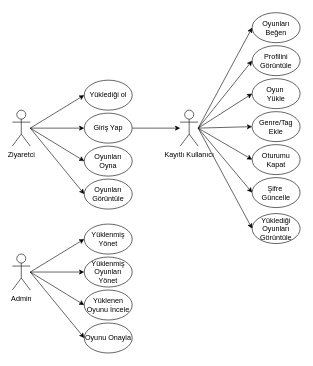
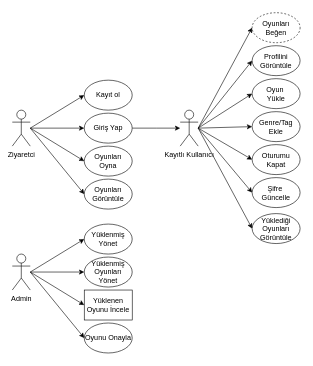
  <mxCell id="0" />
  <mxCell id="1" parent="0" />
  <mxCell id="2" value="Ziyaretci&lt;div&gt;&lt;br&gt;&lt;/div&gt;" style="shape=umlActor;verticalLabelPosition=bottom;verticalAlign=top;html=1;outlineConnect=0;" vertex="1" parent="1"><mxGeometry x="20" y="183" width="30" height="60" as="geometry" /></mxCell>
  <mxCell id="3" value="&lt;div&gt;Kayıtlı Kullanıcı&lt;/div&gt;" style="shape=umlActor;verticalLabelPosition=bottom;verticalAlign=top;html=1;outlineConnect=0;" vertex="1" parent="1"><mxGeometry x="300" y="183" width="30" height="60" as="geometry" /></mxCell>
  <mxCell id="4" value="Admin" style="shape=umlActor;verticalLabelPosition=bottom;verticalAlign=top;html=1;outlineConnect=0;" vertex="1" parent="1"><mxGeometry x="20" y="423" width="30" height="60" as="geometry" /></mxCell>
- <mxCell id="5" value="Yüklediği ol" style="ellipse;whiteSpace=wrap;html=1;" vertex="1" parent="1"><mxGeometry x="140" y="133" width="80" height="50" as="geometry" /></mxCell>
+ <mxCell id="5" value="Kayıt ol" style="ellipse;whiteSpace=wrap;html=1;" vertex="1" parent="1"><mxGeometry x="140" y="133" width="80" height="50" as="geometry" /></mxCell>
  <mxCell id="6" value="" style="endArrow=classic;html=1;rounded=0;entryX=0;entryY=0.5;entryDx=0;entryDy=0;" edge="1" parent="1" target="5"><mxGeometry width="50" height="50" relative="1" as="geometry"><mxPoint x="50" y="213" as="sourcePoint" /><mxPoint x="160" y="223" as="targetPoint" /></mxGeometry></mxCell>
  <mxCell id="7" style="edgeStyle=orthogonalEdgeStyle;rounded=0;orthogonalLoop=1;jettySize=auto;html=1;" edge="1" parent="1" source="8"><mxGeometry relative="1" as="geometry"><mxPoint x="300" y="213" as="targetPoint" /></mxGeometry></mxCell>
  <mxCell id="8" value="Giriş Yap" style="ellipse;whiteSpace=wrap;html=1;" vertex="1" parent="1"><mxGeometry x="140" y="188" width="80" height="50" as="geometry" /></mxCell>
  <mxCell id="9" value="Oyunları&lt;div&gt;Oyna&lt;/div&gt;" style="ellipse;whiteSpace=wrap;html=1;" vertex="1" parent="1"><mxGeometry x="140" y="243" width="80" height="50" as="geometry" /></mxCell>
  <mxCell id="10" value="" style="endArrow=classic;html=1;rounded=0;entryX=0;entryY=0.5;entryDx=0;entryDy=0;" edge="1" parent="1" target="8"><mxGeometry width="50" height="50" relative="1" as="geometry"><mxPoint x="50" y="213" as="sourcePoint" /><mxPoint x="150" y="188" as="targetPoint" /></mxGeometry></mxCell>
  <mxCell id="11" value="" style="endArrow=classic;html=1;rounded=0;entryX=0;entryY=0.5;entryDx=0;entryDy=0;" edge="1" parent="1" target="9"><mxGeometry width="50" height="50" relative="1" as="geometry"><mxPoint x="50" y="213" as="sourcePoint" /><mxPoint x="160" y="198" as="targetPoint" /></mxGeometry></mxCell>
- <mxCell id="12" value="Oyunları&lt;div&gt;Beğen&lt;/div&gt;" style="ellipse;whiteSpace=wrap;html=1;" vertex="1" parent="1"><mxGeometry x="420" y="20.5" width="80" height="50" as="geometry" /></mxCell>
+ <mxCell id="12" value="Oyunları&lt;div&gt;Beğen&lt;/div&gt;" style="ellipse;whiteSpace=wrap;html=1;dashed=1;" vertex="1" parent="1"><mxGeometry x="420" y="20.5" width="80" height="50" as="geometry" /></mxCell>
  <mxCell id="13" value="" style="endArrow=classic;html=1;rounded=0;entryX=0;entryY=0.5;entryDx=0;entryDy=0;" edge="1" parent="1" target="12"><mxGeometry width="50" height="50" relative="1" as="geometry"><mxPoint x="330" y="213" as="sourcePoint" /><mxPoint x="440" y="223" as="targetPoint" /></mxGeometry></mxCell>
  <mxCell id="14" value="Profilini&lt;div&gt;Görüntüle&lt;/div&gt;" style="ellipse;whiteSpace=wrap;html=1;" vertex="1" parent="1"><mxGeometry x="420" y="75.5" width="80" height="50" as="geometry" /></mxCell>
  <mxCell id="15" value="Oyun&amp;nbsp;&lt;div&gt;Yükle&lt;/div&gt;" style="ellipse;whiteSpace=wrap;html=1;" vertex="1" parent="1"><mxGeometry x="420" y="130.5" width="80" height="50" as="geometry" /></mxCell>
  <mxCell id="16" value="" style="endArrow=classic;html=1;rounded=0;entryX=0;entryY=0.5;entryDx=0;entryDy=0;" edge="1" parent="1" target="14"><mxGeometry width="50" height="50" relative="1" as="geometry"><mxPoint x="330" y="213" as="sourcePoint" /><mxPoint x="430" y="188" as="targetPoint" /></mxGeometry></mxCell>
  <mxCell id="17" value="" style="endArrow=classic;html=1;rounded=0;entryX=0;entryY=0.5;entryDx=0;entryDy=0;" edge="1" parent="1" target="15"><mxGeometry width="50" height="50" relative="1" as="geometry"><mxPoint x="330" y="213" as="sourcePoint" /><mxPoint x="440" y="198" as="targetPoint" /></mxGeometry></mxCell>
  <mxCell id="18" value="Genre/Tag Ekle" style="ellipse;whiteSpace=wrap;html=1;" vertex="1" parent="1"><mxGeometry x="420" y="185.5" width="80" height="50" as="geometry" /></mxCell>
  <mxCell id="19" value="" style="endArrow=classic;html=1;rounded=0;entryX=0;entryY=0.5;entryDx=0;entryDy=0;" edge="1" parent="1" target="18"><mxGeometry width="50" height="50" relative="1" as="geometry"><mxPoint x="330" y="213" as="sourcePoint" /><mxPoint x="440" y="388" as="targetPoint" /></mxGeometry></mxCell>
  <mxCell id="20" value="Oturumu Kapat" style="ellipse;whiteSpace=wrap;html=1;" vertex="1" parent="1"><mxGeometry x="420" y="240.5" width="80" height="50" as="geometry" /></mxCell>
  <mxCell id="21" value="Şifre&amp;nbsp;&lt;div&gt;Güncelle&lt;/div&gt;" style="ellipse;whiteSpace=wrap;html=1;" vertex="1" parent="1"><mxGeometry x="420" y="295.5" width="80" height="50" as="geometry" /></mxCell>
  <mxCell id="22" value="" style="endArrow=classic;html=1;rounded=0;entryX=0;entryY=0.5;entryDx=0;entryDy=0;" edge="1" parent="1" target="20"><mxGeometry width="50" height="50" relative="1" as="geometry"><mxPoint x="330" y="213" as="sourcePoint" /><mxPoint x="430" y="353" as="targetPoint" /></mxGeometry></mxCell>
  <mxCell id="23" value="" style="endArrow=classic;html=1;rounded=0;entryX=0;entryY=0.5;entryDx=0;entryDy=0;" edge="1" parent="1" target="21"><mxGeometry width="50" height="50" relative="1" as="geometry"><mxPoint x="330" y="213" as="sourcePoint" /><mxPoint x="440" y="363" as="targetPoint" /></mxGeometry></mxCell>
  <mxCell id="24" value="Yüklenmiş&lt;div&gt;Yönet&lt;/div&gt;" style="ellipse;whiteSpace=wrap;html=1;" vertex="1" parent="1"><mxGeometry x="140" y="373" width="80" height="50" as="geometry" /></mxCell>
  <mxCell id="25" value="" style="endArrow=classic;html=1;rounded=0;entryX=0;entryY=0.5;entryDx=0;entryDy=0;" edge="1" parent="1" target="24"><mxGeometry width="50" height="50" relative="1" as="geometry"><mxPoint x="50" y="453" as="sourcePoint" /><mxPoint x="160" y="463" as="targetPoint" /></mxGeometry></mxCell>
  <mxCell id="26" value="Yüklenmiş Oyunları Yönet" style="ellipse;whiteSpace=wrap;html=1;" vertex="1" parent="1"><mxGeometry x="140" y="428" width="80" height="50" as="geometry" /></mxCell>
- <mxCell id="27" value="Yüklenen Oyunu İncele" style="ellipse;whiteSpace=wrap;html=1;" vertex="1" parent="1"><mxGeometry x="140" y="483" width="80" height="50" as="geometry" /></mxCell>
+ <mxCell id="27" value="Yüklenen Oyunu İncele" style="whiteSpace=wrap;html=1;rounded=0;" vertex="1" parent="1"><mxGeometry x="140" y="483" width="80" height="50" as="geometry" /></mxCell>
  <mxCell id="28" value="" style="endArrow=classic;html=1;rounded=0;entryX=0;entryY=0.5;entryDx=0;entryDy=0;" edge="1" parent="1" target="26"><mxGeometry width="50" height="50" relative="1" as="geometry"><mxPoint x="50" y="453" as="sourcePoint" /><mxPoint x="150" y="428" as="targetPoint" /></mxGeometry></mxCell>
  <mxCell id="29" value="" style="endArrow=classic;html=1;rounded=0;entryX=0;entryY=0.5;entryDx=0;entryDy=0;" edge="1" parent="1" target="27"><mxGeometry width="50" height="50" relative="1" as="geometry"><mxPoint x="50" y="453" as="sourcePoint" /><mxPoint x="160" y="438" as="targetPoint" /></mxGeometry></mxCell>
  <mxCell id="30" value="Oyunları&lt;div&gt;Görüntüle&lt;/div&gt;" style="ellipse;whiteSpace=wrap;html=1;" vertex="1" parent="1"><mxGeometry x="140" y="298" width="80" height="50" as="geometry" /></mxCell>
  <mxCell id="31" value="" style="endArrow=classic;html=1;rounded=0;entryX=0;entryY=0.5;entryDx=0;entryDy=0;" edge="1" parent="1" target="30"><mxGeometry width="50" height="50" relative="1" as="geometry"><mxPoint x="50" y="213" as="sourcePoint" /><mxPoint x="150" y="278" as="targetPoint" /></mxGeometry></mxCell>
  <mxCell id="32" value="Yüklediği Oyunları Görüntüle" style="ellipse;whiteSpace=wrap;html=1;" vertex="1" parent="1"><mxGeometry x="420" y="355.5" width="80" height="50" as="geometry" /></mxCell>
  <mxCell id="33" value="" style="endArrow=classic;html=1;rounded=0;entryX=0;entryY=0.5;entryDx=0;entryDy=0;" edge="1" parent="1" target="32"><mxGeometry width="50" height="50" relative="1" as="geometry"><mxPoint x="330" y="213" as="sourcePoint" /><mxPoint x="430" y="113" as="targetPoint" /></mxGeometry></mxCell>
  <mxCell id="34" value="Oyunu Onayla" style="ellipse;whiteSpace=wrap;html=1;" vertex="1" parent="1"><mxGeometry x="140" y="538" width="80" height="50" as="geometry" /></mxCell>
  <mxCell id="35" value="" style="endArrow=classic;html=1;rounded=0;entryX=0;entryY=0.5;entryDx=0;entryDy=0;" edge="1" parent="1" target="34"><mxGeometry width="50" height="50" relative="1" as="geometry"><mxPoint x="50" y="453" as="sourcePoint" /><mxPoint x="150" y="518" as="targetPoint" /></mxGeometry></mxCell>
